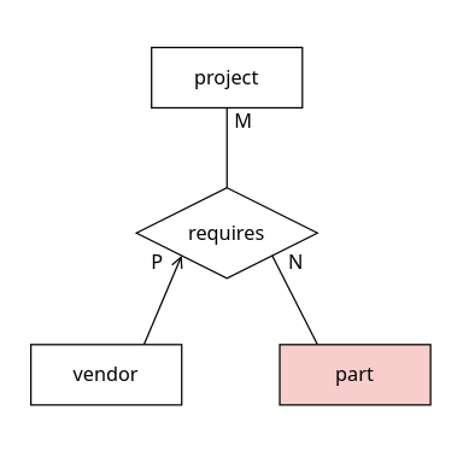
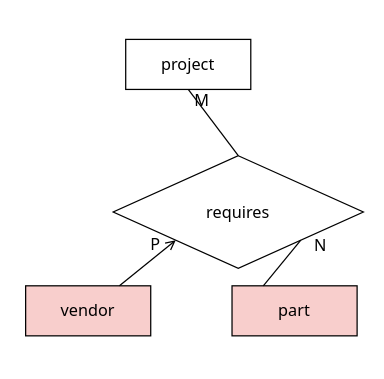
  <mxCell id="0" />
  <mxCell id="1" parent="0" />
  <mxCell id="2" value="part" style="whiteSpace=wrap;html=1;align=center;fontSize=13;fontFamily=Noto Sans;fontSource=https%3A%2F%2Ffonts.googleapis.com%2Fcss%3Ffamily%3DNoto%2BSans;fillColor=#f8cecc;" vertex="1" parent="1"><mxGeometry x="185" y="228" width="100" height="40" as="geometry" /></mxCell>
- <mxCell id="3" value="requires" style="shape=rhombus;perimeter=rhombusPerimeter;whiteSpace=wrap;html=1;align=center;fontSize=13;fontFamily=Noto Sans;fontSource=https%3A%2F%2Ffonts.googleapis.com%2Fcss%3Ffamily%3DNoto%2BSans;" vertex="1" parent="1"><mxGeometry x="90" y="124" width="120" height="60" as="geometry" /></mxCell>
- <mxCell id="4" value="vendor" style="whiteSpace=wrap;html=1;align=center;fontSize=13;fontFamily=Noto Sans;fontSource=https%3A%2F%2Ffonts.googleapis.com%2Fcss%3Ffamily%3DNoto%2BSans;" vertex="1" parent="1"><mxGeometry x="20" y="228" width="100" height="40" as="geometry" /></mxCell>
+ <mxCell id="3" value="requires" style="shape=rhombus;perimeter=rhombusPerimeter;whiteSpace=wrap;html=1;align=center;fontSize=13;fontFamily=Noto Sans;fontSource=https%3A%2F%2Ffonts.googleapis.com%2Fcss%3Ffamily%3DNoto%2BSans;" vertex="1" parent="1"><mxGeometry x="90" y="124" width="200" height="90" as="geometry" /></mxCell>
+ <mxCell id="4" value="vendor" style="whiteSpace=wrap;html=1;align=center;fontSize=13;fontFamily=Noto Sans;fontSource=https%3A%2F%2Ffonts.googleapis.com%2Fcss%3Ffamily%3DNoto%2BSans;fillColor=#f8cecc;" vertex="1" parent="1"><mxGeometry x="20" y="228" width="100" height="40" as="geometry" /></mxCell>
  <mxCell id="5" value="" style="endArrow=open;html=1;rounded=0;exitX=0.75;exitY=0;exitDx=0;exitDy=0;entryX=0;entryY=1;entryDx=0;entryDy=0;fontSize=13;fontFamily=Noto Sans;fontSource=https%3A%2F%2Ffonts.googleapis.com%2Fcss%3Ffamily%3DNoto%2BSans;" edge="1" parent="1" source="4" target="3"><mxGeometry relative="1" as="geometry"><mxPoint x="140" y="183" as="sourcePoint" /><mxPoint x="140" y="249" as="targetPoint" /></mxGeometry></mxCell>
  <mxCell id="6" value="P" style="resizable=0;html=1;align=right;verticalAlign=bottom;fontSize=13;fontFamily=Noto Sans;fontSource=https%3A%2F%2Ffonts.googleapis.com%2Fcss%3Ffamily%3DNoto%2BSans;" connectable="0" vertex="1" parent="5"><mxGeometry x="1" relative="1" as="geometry"><mxPoint x="-12" y="14" as="offset" /></mxGeometry></mxCell>
  <mxCell id="7" value="" style="endArrow=none;html=1;rounded=0;exitX=0.25;exitY=0;exitDx=0;exitDy=0;entryX=1;entryY=1;entryDx=0;entryDy=0;fontSize=13;fontFamily=Noto Sans;fontSource=https%3A%2F%2Ffonts.googleapis.com%2Fcss%3Ffamily%3DNoto%2BSans;" edge="1" parent="1" source="2" target="3"><mxGeometry relative="1" as="geometry"><mxPoint x="170" y="268" as="sourcePoint" /><mxPoint x="240" y="169" as="targetPoint" /></mxGeometry></mxCell>
  <mxCell id="8" value="N" style="resizable=0;html=1;align=right;verticalAlign=bottom;fontSize=13;fontFamily=Noto Sans;fontSource=https%3A%2F%2Ffonts.googleapis.com%2Fcss%3Ffamily%3DNoto%2BSans;" connectable="0" vertex="1" parent="7"><mxGeometry x="1" relative="1" as="geometry"><mxPoint x="21" y="14" as="offset" /></mxGeometry></mxCell>
  <mxCell id="9" value="project" style="whiteSpace=wrap;html=1;align=center;fontSize=13;fontFamily=Noto Sans;fontSource=https%3A%2F%2Ffonts.googleapis.com%2Fcss%3Ffamily%3DNoto%2BSans;" vertex="1" parent="1"><mxGeometry x="100" y="31" width="100" height="40" as="geometry" /></mxCell>
  <mxCell id="10" value="" style="endArrow=none;html=1;rounded=0;exitX=0.5;exitY=0;exitDx=0;exitDy=0;entryX=0.5;entryY=1;entryDx=0;entryDy=0;fontSize=13;fontFamily=Noto Sans;fontSource=https%3A%2F%2Ffonts.googleapis.com%2Fcss%3Ffamily%3DNoto%2BSans;" edge="1" parent="1" source="3" target="9"><mxGeometry relative="1" as="geometry"><mxPoint x="220" y="238" as="sourcePoint" /><mxPoint x="190" y="179" as="targetPoint" /></mxGeometry></mxCell>
  <mxCell id="11" value="M" style="resizable=0;html=1;align=right;verticalAlign=bottom;fontSize=13;fontFamily=Noto Sans;fontSource=https%3A%2F%2Ffonts.googleapis.com%2Fcss%3Ffamily%3DNoto%2BSans;" connectable="0" vertex="1" parent="10"><mxGeometry x="1" relative="1" as="geometry"><mxPoint x="17" y="19" as="offset" /></mxGeometry></mxCell>
  <mxCell id="12" value="" style="rounded=0;whiteSpace=wrap;html=1;fontFamily=Noto Sans;fontSource=https%3A%2F%2Ffonts.googleapis.com%2Fcss%3Ffamily%3DNoto%2BSans;strokeColor=none;fillColor=none;" vertex="1" parent="1"><mxGeometry x="55" y="261" width="30" height="20" as="geometry" /></mxCell>
  <mxCell id="13" value="" style="rounded=0;whiteSpace=wrap;html=1;fontFamily=Noto Sans;fontSource=https%3A%2F%2Ffonts.googleapis.com%2Fcss%3Ffamily%3DNoto%2BSans;strokeColor=none;fillColor=none;" vertex="1" parent="1"><mxGeometry x="135" y="20" width="30" height="20" as="geometry" /></mxCell>
